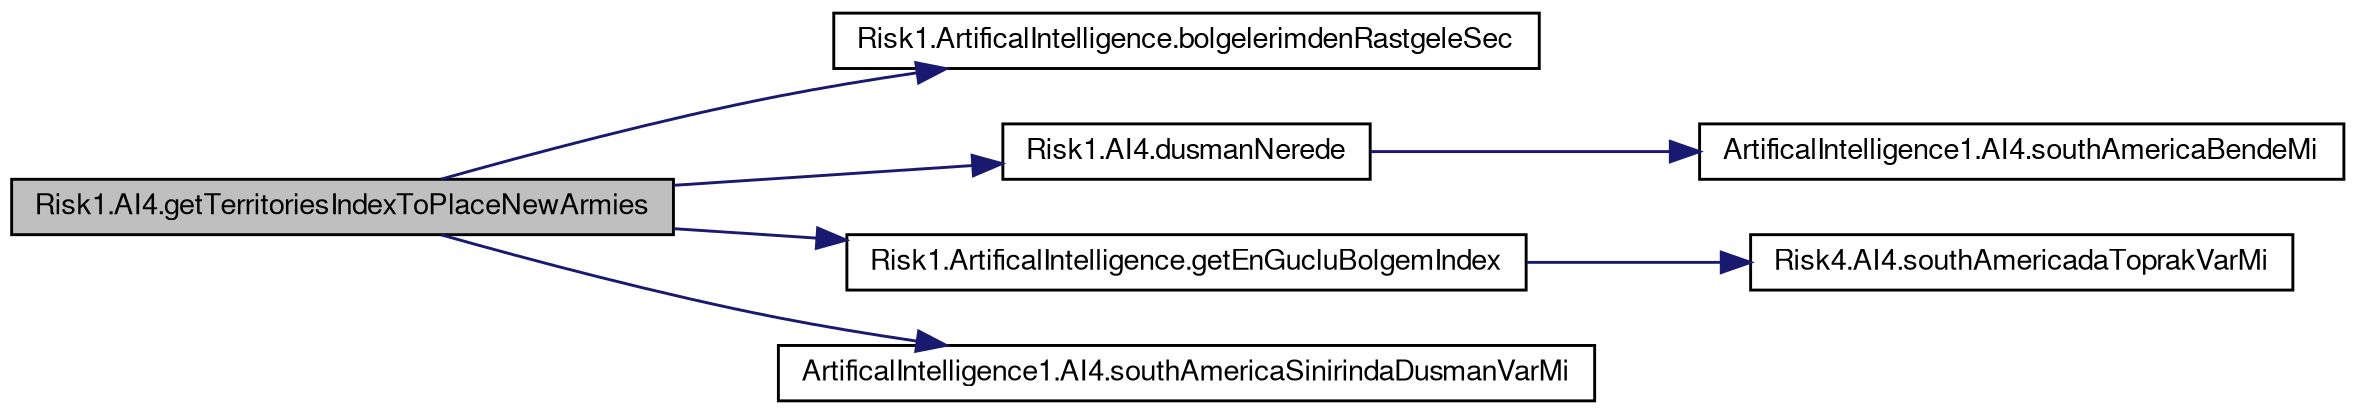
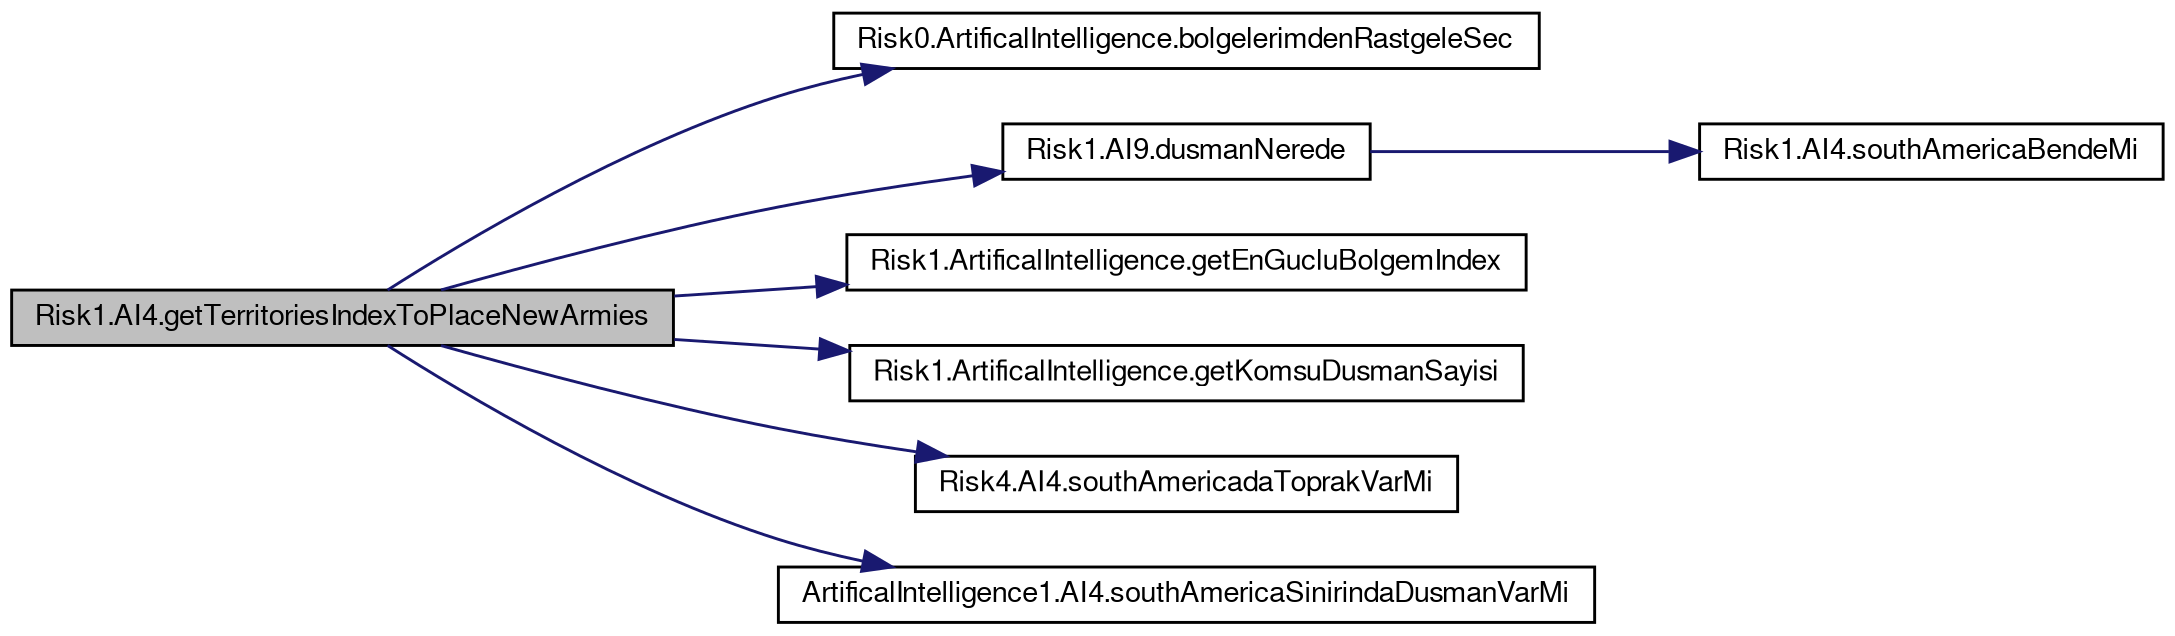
  digraph {
    rankdir=LR
    node [color=black fontname=FreeSans fontsize=10 shape=record]
    edge [color=midnightblue fontname=FreeSans fontsize=10 labelfontname=FreeSans labelfontsize=10 style=solid]
    n1 [fillcolor=grey75 fontcolor=black height=0.2 label="Risk1.AI4.getTerritoriesIndexToPlaceNewArmies" style=filled width=0.4]
-   n2 [height=0.2 label="Risk1.ArtificalIntelligence.bolgelerimdenRastgeleSec" width=0.4]
-   n3 [height=0.2 label="Risk1.AI4.dusmanNerede" width=0.4]
+   n2 [height=0.2 label="Risk0.ArtificalIntelligence.bolgelerimdenRastgeleSec" width=0.4]
+   n3 [height=0.2 label="Risk1.AI9.dusmanNerede" width=0.4]
    n4 [height=0.2 label="Risk1.ArtificalIntelligence.getEnGucluBolgemIndex" width=0.4]
+   n5 [height=0.2 label="Risk1.ArtificalIntelligence.getKomsuDusmanSayisi" width=0.4]
    n6 [height=0.2 label="Risk4.AI4.southAmericadaToprakVarMi" width=0.4]
    n7 [height=0.2 label="ArtificalIntelligence1.AI4.southAmericaSinirindaDusmanVarMi" width=0.4]
-   n8 [height=0.2 label="ArtificalIntelligence1.AI4.southAmericaBendeMi" width=0.4]
+   n8 [height=0.2 label="Risk1.AI4.southAmericaBendeMi" width=0.4]
    n1 -> n2
    n1 -> n3
    n1 -> n4
-   n4 -> n6
+   n1 -> n5
+   n1 -> n6
    n1 -> n7
    n3 -> n8
  }
